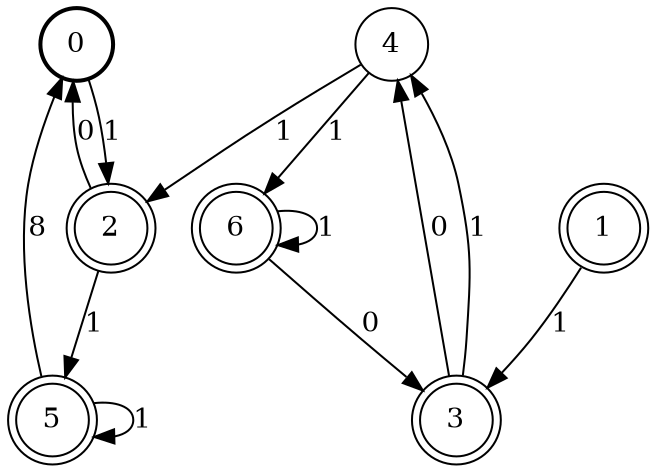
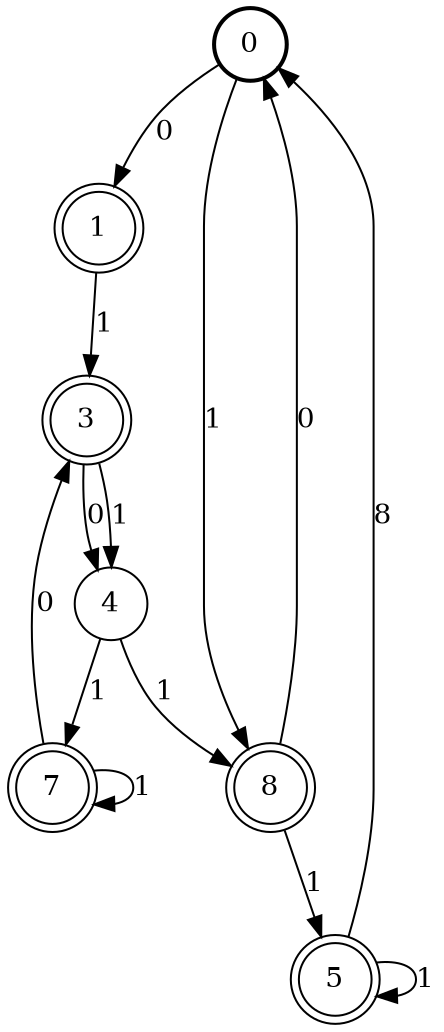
  digraph {
    node [shape=circle peripheries=2]
    0 [style=bold peripheries=""]
    1
-   2
+   2 [label=8]
    3
    5
    4 [peripheries=""]
-   6
+   6 [label=7]
+   0 -> 1 [label=0]
    0 -> 2 [label=1]
    1 -> 3 [label=1]
    2 -> 0 [label=0]
    2 -> 5 [label=1]
    3 -> 4 [label=0]
    3 -> 4 [label=1]
    5 -> 0 [label=8]
    5 -> 5 [label=1]
    4 -> 2 [label=1]
    4 -> 6 [label=1]
    6 -> 3 [label=0]
    6 -> 6 [label=1]
  }
